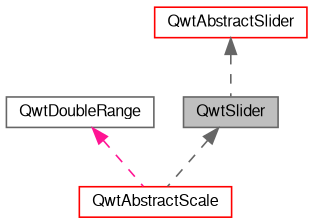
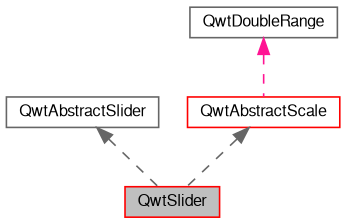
  digraph {
    node [color=red fillcolor=white fontname=FreeSans fontsize=10 shape=record style=filled]
    edge [color=gray40 dir=back fontname=FreeSans fontsize=10 labelfontname=FreeSans labelfontsize=10 style=dashed]
-   n1 [color=gray40 fillcolor=grey75 fontcolor=black height=0.2 label=QwtSlider width=0.4]
-   n2 [height=0.2 label=QwtAbstractSlider width=0.4]
+   n1 [fillcolor=grey75 fontcolor=black height=0.2 label=QwtSlider width=0.4]
+   n2 [color=gray40 height=0.2 label=QwtAbstractSlider width=0.4]
    n3 [color=gray40 height=0.2 label=QwtDoubleRange width=0.4]
    n4 [height=0.2 label=QwtAbstractScale width=0.4]
    n2 -> n1
    n3 -> n4 [color=deeppink]
-   n1 -> n4
+   n4 -> n1
  }
